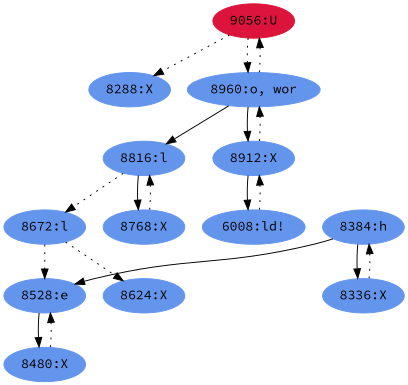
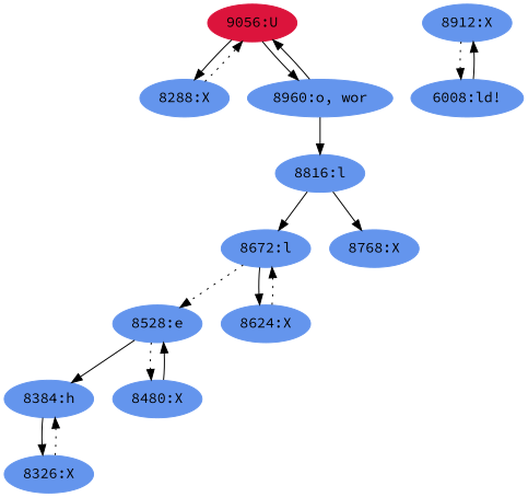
  digraph {
    fontname="Source Code Pro"
    ordering=out
    node [color=cornflowerblue fontname="Source Code Pro" style=filled]
    edge [fontname="Source Code Pro"]
    n1 [color=crimson label="9056:U"]
    n2 [label="8288:X"]
    n3 [label="8960:o, wor"]
    n4 [label="8816:l"]
    n5 [label="8912:X"]
    n6 [label="8672:l"]
    n7 [label="8768:X"]
    n8 [label="6008:ld!"]
    n9 [label="8528:e"]
    n10 [label="8624:X"]
    n11 [label="8384:h"]
    n12 [label="8480:X"]
-   n13 [label="8336:X"]
-   n1 -> n2 [style=dotted]
-   n1 -> n3 [style=dotted]
-   n3 -> n1 [style=dotted]
+   n13 [label="8326:X"]
+   n1 -> n2
+   n1 -> n3
+   n2 -> n1 [style=dotted]
+   n3 -> n1 [style=solid]
    n3 -> n4
-   n3 -> n5
-   n4 -> n6 [style=dotted]
+   n4 -> n6
    n4 -> n7
-   n5 -> n3 [style=dotted]
-   n5 -> n8
+   n5 -> n8 [style=dotted]
    n6 -> n9 [style=dotted]
-   n6 -> n10 [style=dotted]
-   n7 -> n4 [style=dotted]
-   n8 -> n5 [style=dotted]
-   n11 -> n9
-   n9 -> n12
+   n6 -> n10
+   n8 -> n5 [style=solid]
+   n9 -> n11
+   n9 -> n12 [style=dotted]
+   n10 -> n6 [style=dotted]
    n11 -> n13
-   n12 -> n9 [style=dotted]
+   n12 -> n9 [style=solid]
    n13 -> n11 [style=dotted]
  }
